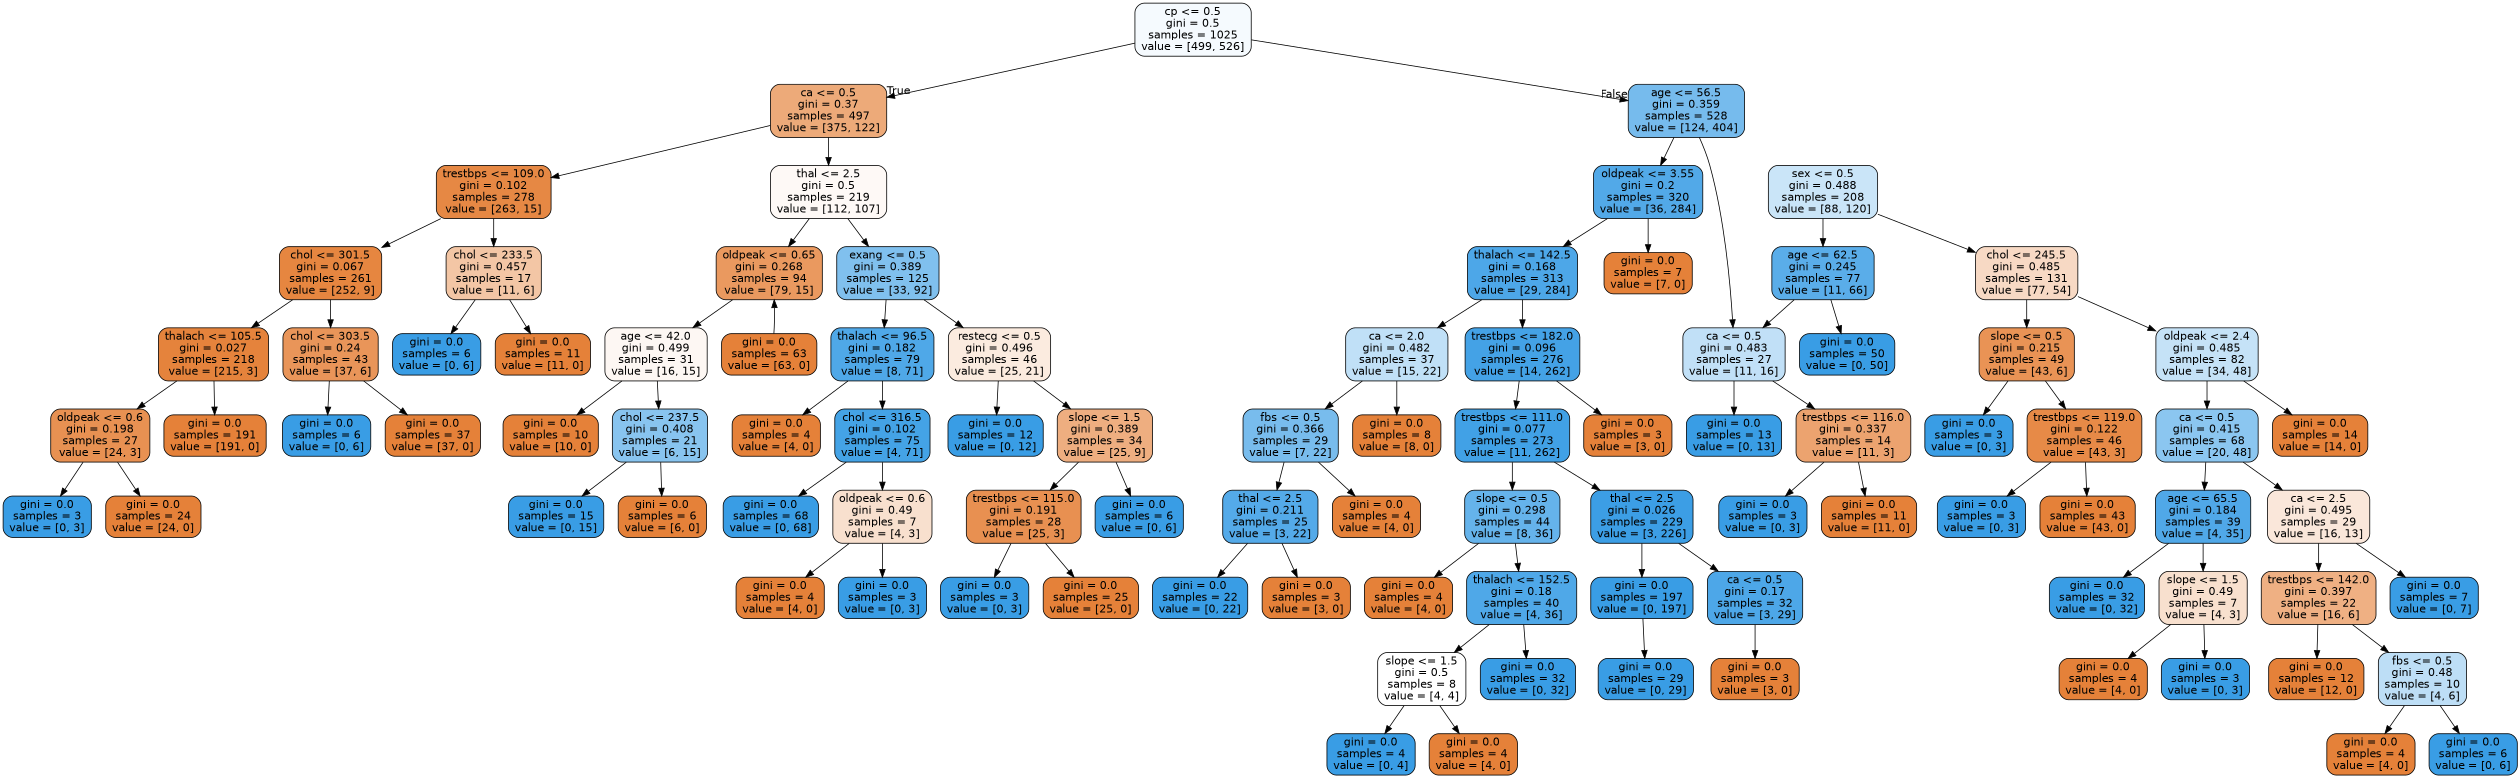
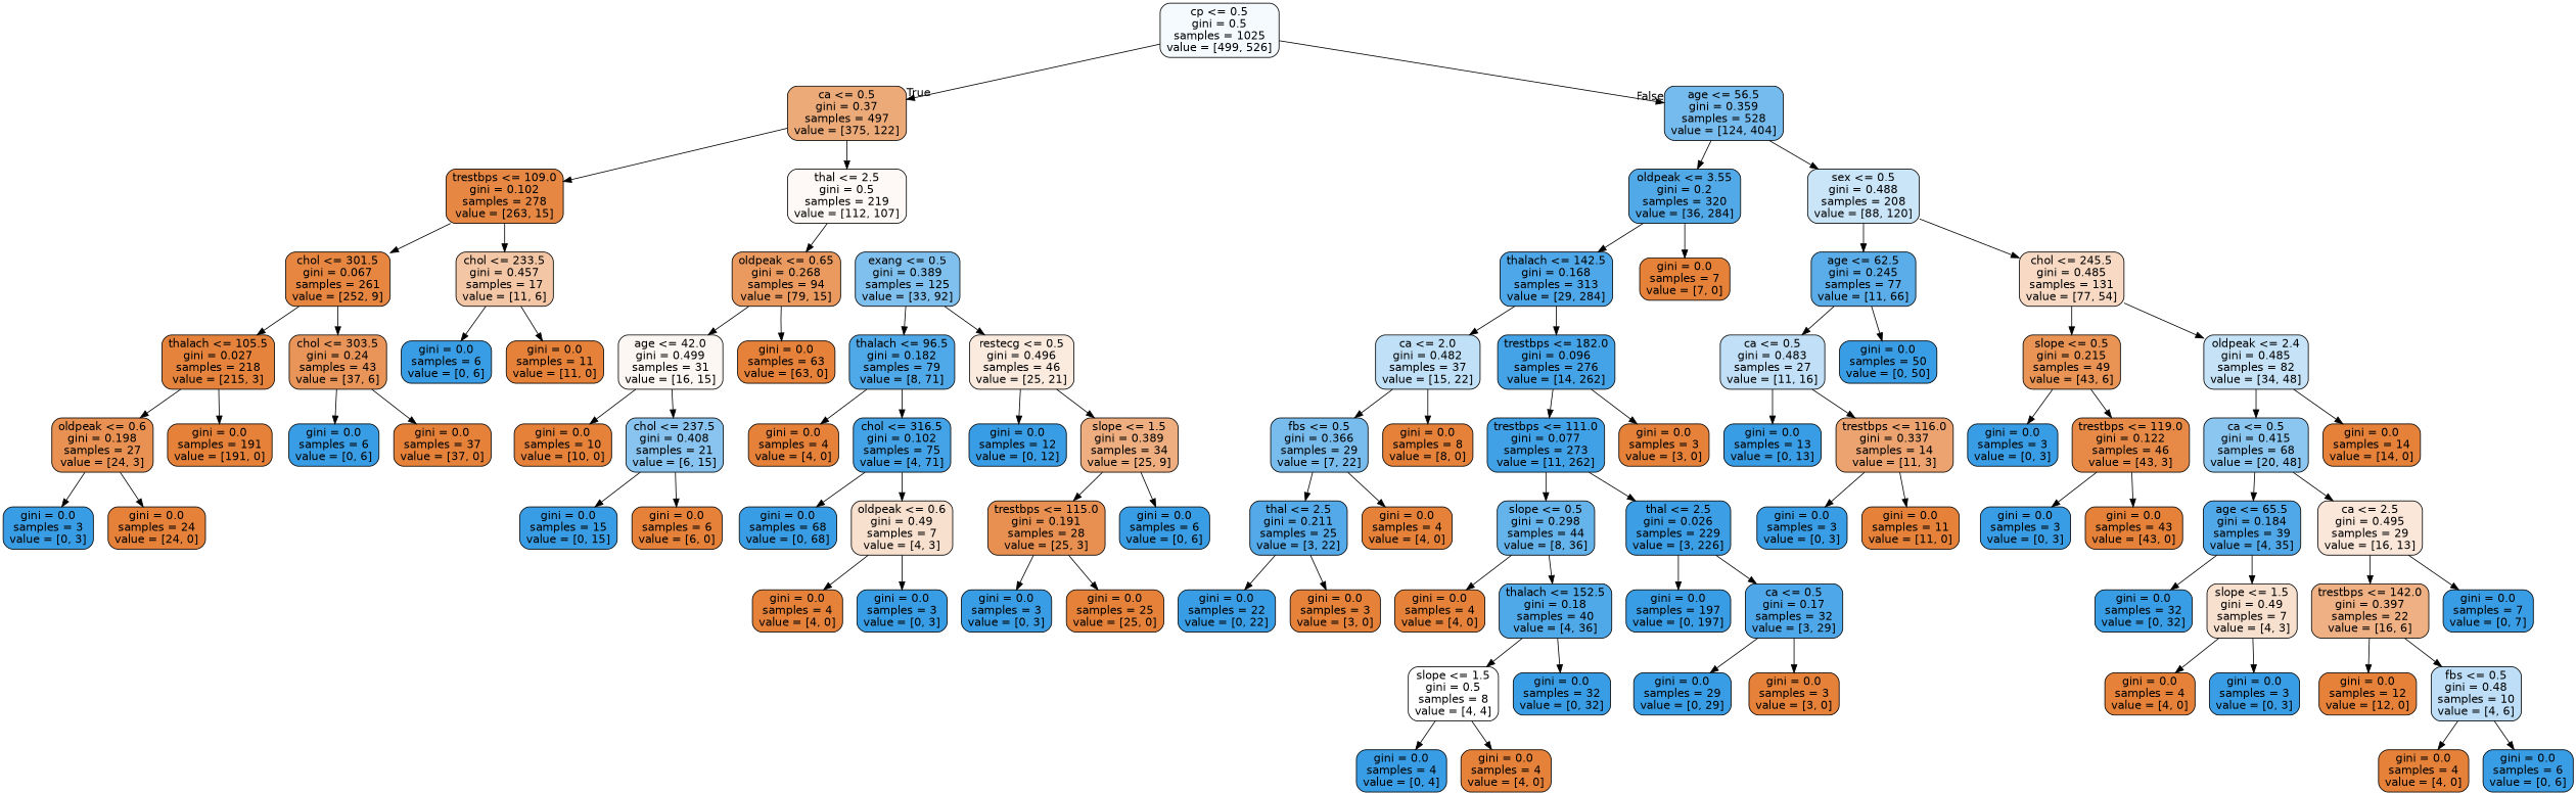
  digraph {
    node [color=black fillcolor="#e58139" fontname=helvetica shape=box style="filled, rounded"]
    edge [fontname=helvetica]
    n1 [fillcolor="#f5fafe" label="cp <= 0.5\ngini = 0.5\nsamples = 1025\nvalue = [499, 526]"]
    n2 [fillcolor="#edaa79" label="ca <= 0.5\ngini = 0.37\nsamples = 497\nvalue = [375, 122]"]
    n3 [fillcolor="#76bbed" label="age <= 56.5\ngini = 0.359\nsamples = 528\nvalue = [124, 404]"]
    n4 [fillcolor="#fef9f6" label="thal <= 2.5\ngini = 0.5\nsamples = 219\nvalue = [112, 107]"]
    n5 [fillcolor="#e68844" label="trestbps <= 109.0\ngini = 0.102\nsamples = 278\nvalue = [263, 15]"]
    n6 [fillcolor="#52a9e8" label="oldpeak <= 3.55\ngini = 0.2\nsamples = 320\nvalue = [36, 284]"]
    n7 [fillcolor="#cae5f8" label="sex <= 0.5\ngini = 0.488\nsamples = 208\nvalue = [88, 120]"]
    n8 [fillcolor="#80c0ee" label="exang <= 0.5\ngini = 0.389\nsamples = 125\nvalue = [33, 92]"]
    n9 [fillcolor="#ea995f" label="oldpeak <= 0.65\ngini = 0.268\nsamples = 94\nvalue = [79, 15]"]
    n10 [fillcolor="#f3c6a5" label="chol <= 233.5\ngini = 0.457\nsamples = 17\nvalue = [11, 6]"]
    n11 [fillcolor="#e68640" label="chol <= 301.5\ngini = 0.067\nsamples = 261\nvalue = [252, 9]"]
    n12 [fillcolor="#4fa8e8" label="thalach <= 96.5\ngini = 0.182\nsamples = 79\nvalue = [8, 71]"]
    n13 [fillcolor="#fbebdf" label="restecg <= 0.5\ngini = 0.496\nsamples = 46\nvalue = [25, 21]"]
    n14 [fillcolor="#fdf7f3" label="age <= 42.0\ngini = 0.499\nsamples = 31\nvalue = [16, 15]"]
    n15 [label="gini = 0.0\nsamples = 63\nvalue = [63, 0]"]
    n16 [label="gini = 0.0\nsamples = 4\nvalue = [4, 0]"]
    n17 [fillcolor="#44a3e6" label="chol <= 316.5\ngini = 0.102\nsamples = 75\nvalue = [4, 71]"]
    n18 [fillcolor="#399de5" label="gini = 0.0\nsamples = 12\nvalue = [0, 12]"]
    n19 [fillcolor="#eeae80" label="slope <= 1.5\ngini = 0.389\nsamples = 34\nvalue = [25, 9]"]
    n20 [fillcolor="#399de5" label="gini = 0.0\nsamples = 68\nvalue = [0, 68]"]
    n21 [fillcolor="#f8e0ce" label="oldpeak <= 0.6\ngini = 0.49\nsamples = 7\nvalue = [4, 3]"]
    n22 [label="gini = 0.0\nsamples = 4\nvalue = [4, 0]"]
    n23 [fillcolor="#399de5" label="gini = 0.0\nsamples = 3\nvalue = [0, 3]"]
    n24 [fillcolor="#e89051" label="trestbps <= 115.0\ngini = 0.191\nsamples = 28\nvalue = [25, 3]"]
    n25 [fillcolor="#399de5" label="gini = 0.0\nsamples = 6\nvalue = [0, 6]"]
    n26 [fillcolor="#399de5" label="gini = 0.0\nsamples = 3\nvalue = [0, 3]"]
    n27 [label="gini = 0.0\nsamples = 25\nvalue = [25, 0]"]
    n28 [label="gini = 0.0\nsamples = 10\nvalue = [10, 0]"]
    n29 [fillcolor="#88c4ef" label="chol <= 237.5\ngini = 0.408\nsamples = 21\nvalue = [6, 15]"]
    n30 [fillcolor="#399de5" label="gini = 0.0\nsamples = 15\nvalue = [0, 15]"]
    n31 [label="gini = 0.0\nsamples = 6\nvalue = [6, 0]"]
    n32 [fillcolor="#399de5" label="gini = 0.0\nsamples = 6\nvalue = [0, 6]"]
    n33 [label="gini = 0.0\nsamples = 11\nvalue = [11, 0]"]
    n34 [fillcolor="#e5833c" label="thalach <= 105.5\ngini = 0.027\nsamples = 218\nvalue = [215, 3]"]
    n35 [fillcolor="#e99559" label="chol <= 303.5\ngini = 0.24\nsamples = 43\nvalue = [37, 6]"]
    n36 [fillcolor="#e89152" label="oldpeak <= 0.6\ngini = 0.198\nsamples = 27\nvalue = [24, 3]"]
    n37 [label="gini = 0.0\nsamples = 191\nvalue = [191, 0]"]
    n38 [fillcolor="#399de5" label="gini = 0.0\nsamples = 6\nvalue = [0, 6]"]
    n39 [label="gini = 0.0\nsamples = 37\nvalue = [37, 0]"]
    n40 [fillcolor="#399de5" label="gini = 0.0\nsamples = 3\nvalue = [0, 3]"]
    n41 [label="gini = 0.0\nsamples = 24\nvalue = [24, 0]"]
    n42 [fillcolor="#4da7e8" label="thalach <= 142.5\ngini = 0.168\nsamples = 313\nvalue = [29, 284]"]
    n43 [label="gini = 0.0\nsamples = 7\nvalue = [7, 0]"]
    n44 [fillcolor="#5aade9" label="age <= 62.5\ngini = 0.245\nsamples = 77\nvalue = [11, 66]"]
    n45 [fillcolor="#f7d9c4" label="chol <= 245.5\ngini = 0.485\nsamples = 131\nvalue = [77, 54]"]
    n46 [fillcolor="#c0e0f7" label="ca <= 2.0\ngini = 0.482\nsamples = 37\nvalue = [15, 22]"]
    n47 [fillcolor="#44a2e6" label="trestbps <= 182.0\ngini = 0.096\nsamples = 276\nvalue = [14, 262]"]
    n48 [fillcolor="#78bced" label="fbs <= 0.5\ngini = 0.366\nsamples = 29\nvalue = [7, 22]"]
    n49 [label="gini = 0.0\nsamples = 8\nvalue = [8, 0]"]
    n50 [fillcolor="#41a1e6" label="trestbps <= 111.0\ngini = 0.077\nsamples = 273\nvalue = [11, 262]"]
    n51 [label="gini = 0.0\nsamples = 3\nvalue = [3, 0]"]
    n52 [fillcolor="#54aae9" label="thal <= 2.5\ngini = 0.211\nsamples = 25\nvalue = [3, 22]"]
    n53 [label="gini = 0.0\nsamples = 4\nvalue = [4, 0]"]
    n54 [fillcolor="#399de5" label="gini = 0.0\nsamples = 22\nvalue = [0, 22]"]
    n55 [label="gini = 0.0\nsamples = 3\nvalue = [3, 0]"]
    n56 [fillcolor="#65b3eb" label="slope <= 0.5\ngini = 0.298\nsamples = 44\nvalue = [8, 36]"]
    n57 [fillcolor="#3c9ee5" label="thal <= 2.5\ngini = 0.026\nsamples = 229\nvalue = [3, 226]"]
    n58 [label="gini = 0.0\nsamples = 4\nvalue = [4, 0]"]
    n59 [fillcolor="#4fa8e8" label="thalach <= 152.5\ngini = 0.18\nsamples = 40\nvalue = [4, 36]"]
    n60 [fillcolor="#399de5" label="gini = 0.0\nsamples = 197\nvalue = [0, 197]"]
    n61 [fillcolor="#4da7e8" label="ca <= 0.5\ngini = 0.17\nsamples = 32\nvalue = [3, 29]"]
    n62 [fillcolor="#ffffff" label="slope <= 1.5\ngini = 0.5\nsamples = 8\nvalue = [4, 4]"]
    n63 [fillcolor="#399de5" label="gini = 0.0\nsamples = 32\nvalue = [0, 32]"]
    n64 [fillcolor="#399de5" label="gini = 0.0\nsamples = 4\nvalue = [0, 4]"]
    n65 [label="gini = 0.0\nsamples = 4\nvalue = [4, 0]"]
    n66 [fillcolor="#399de5" label="gini = 0.0\nsamples = 29\nvalue = [0, 29]"]
    n67 [label="gini = 0.0\nsamples = 3\nvalue = [3, 0]"]
    n68 [fillcolor="#c1e0f7" label="ca <= 0.5\ngini = 0.483\nsamples = 27\nvalue = [11, 16]"]
    n69 [fillcolor="#399de5" label="gini = 0.0\nsamples = 50\nvalue = [0, 50]"]
    n70 [fillcolor="#c5e2f7" label="oldpeak <= 2.4\ngini = 0.485\nsamples = 82\nvalue = [34, 48]"]
    n71 [fillcolor="#e99355" label="slope <= 0.5\ngini = 0.215\nsamples = 49\nvalue = [43, 6]"]
    n72 [fillcolor="#399de5" label="gini = 0.0\nsamples = 13\nvalue = [0, 13]"]
    n73 [fillcolor="#eca36f" label="trestbps <= 116.0\ngini = 0.337\nsamples = 14\nvalue = [11, 3]"]
    n74 [fillcolor="#399de5" label="gini = 0.0\nsamples = 3\nvalue = [0, 3]"]
    n75 [label="gini = 0.0\nsamples = 11\nvalue = [11, 0]"]
    n76 [fillcolor="#8bc6f0" label="ca <= 0.5\ngini = 0.415\nsamples = 68\nvalue = [20, 48]"]
    n77 [label="gini = 0.0\nsamples = 14\nvalue = [14, 0]"]
    n78 [fillcolor="#399de5" label="gini = 0.0\nsamples = 3\nvalue = [0, 3]"]
    n79 [fillcolor="#e78a47" label="trestbps <= 119.0\ngini = 0.122\nsamples = 46\nvalue = [43, 3]"]
    n80 [fillcolor="#50a8e8" label="age <= 65.5\ngini = 0.184\nsamples = 39\nvalue = [4, 35]"]
    n81 [fillcolor="#fae7da" label="ca <= 2.5\ngini = 0.495\nsamples = 29\nvalue = [16, 13]"]
    n82 [fillcolor="#399de5" label="gini = 0.0\nsamples = 32\nvalue = [0, 32]"]
    n83 [fillcolor="#f8e0ce" label="slope <= 1.5\ngini = 0.49\nsamples = 7\nvalue = [4, 3]"]
    n84 [fillcolor="#efb083" label="trestbps <= 142.0\ngini = 0.397\nsamples = 22\nvalue = [16, 6]"]
    n85 [fillcolor="#399de5" label="gini = 0.0\nsamples = 7\nvalue = [0, 7]"]
    n86 [label="gini = 0.0\nsamples = 4\nvalue = [4, 0]"]
    n87 [fillcolor="#399de5" label="gini = 0.0\nsamples = 3\nvalue = [0, 3]"]
    n88 [label="gini = 0.0\nsamples = 12\nvalue = [12, 0]"]
    n89 [fillcolor="#bddef6" label="fbs <= 0.5\ngini = 0.48\nsamples = 10\nvalue = [4, 6]"]
    n90 [label="gini = 0.0\nsamples = 4\nvalue = [4, 0]"]
    n91 [fillcolor="#399de5" label="gini = 0.0\nsamples = 6\nvalue = [0, 6]"]
    n92 [fillcolor="#399de5" label="gini = 0.0\nsamples = 3\nvalue = [0, 3]"]
    n93 [label="gini = 0.0\nsamples = 43\nvalue = [43, 0]"]
    n1 -> n2 [headlabel=True labelangle=45 labeldistance=2.5]
    n1 -> n3 [headlabel=False labelangle=-45 labeldistance=2.5]
    n2 -> n4
    n2 -> n5
    n3 -> n6
-   n3 -> n68
-   n4 -> n8
+   n3 -> n7
    n4 -> n9
    n5 -> n10
    n5 -> n11
    n6 -> n42
    n6 -> n43
    n7 -> n44
    n7 -> n45
    n8 -> n12
    n8 -> n13
    n9 -> n14
-   n15 -> n9
+   n9 -> n15
    n10 -> n32
    n10 -> n33
    n11 -> n34
    n11 -> n35
    n12 -> n16
    n12 -> n17
    n13 -> n18
    n13 -> n19
    n14 -> n28
    n14 -> n29
    n17 -> n20
    n17 -> n21
    n19 -> n24
    n19 -> n25
    n21 -> n22
    n21 -> n23
    n24 -> n26
    n24 -> n27
    n29 -> n30
    n29 -> n31
    n34 -> n36
    n34 -> n37
    n35 -> n38
    n35 -> n39
    n36 -> n40
    n36 -> n41
    n42 -> n46
    n42 -> n47
    n44 -> n68
    n44 -> n69
    n45 -> n70
    n45 -> n71
    n46 -> n48
    n46 -> n49
    n47 -> n50
    n47 -> n51
    n48 -> n52
    n48 -> n53
    n50 -> n56
    n50 -> n57
    n52 -> n54
    n52 -> n55
    n56 -> n58
    n56 -> n59
    n57 -> n60
    n57 -> n61
    n59 -> n62
    n59 -> n63
-   n60 -> n66
+   n61 -> n66
    n61 -> n67
    n62 -> n64
    n62 -> n65
    n68 -> n72
    n68 -> n73
    n70 -> n76
    n70 -> n77
    n71 -> n78
    n71 -> n79
    n73 -> n74
    n73 -> n75
    n76 -> n80
    n76 -> n81
    n79 -> n92
    n79 -> n93
    n80 -> n82
    n80 -> n83
    n81 -> n84
    n81 -> n85
    n83 -> n86
    n83 -> n87
    n84 -> n88
    n84 -> n89
    n89 -> n90
    n89 -> n91
  }
